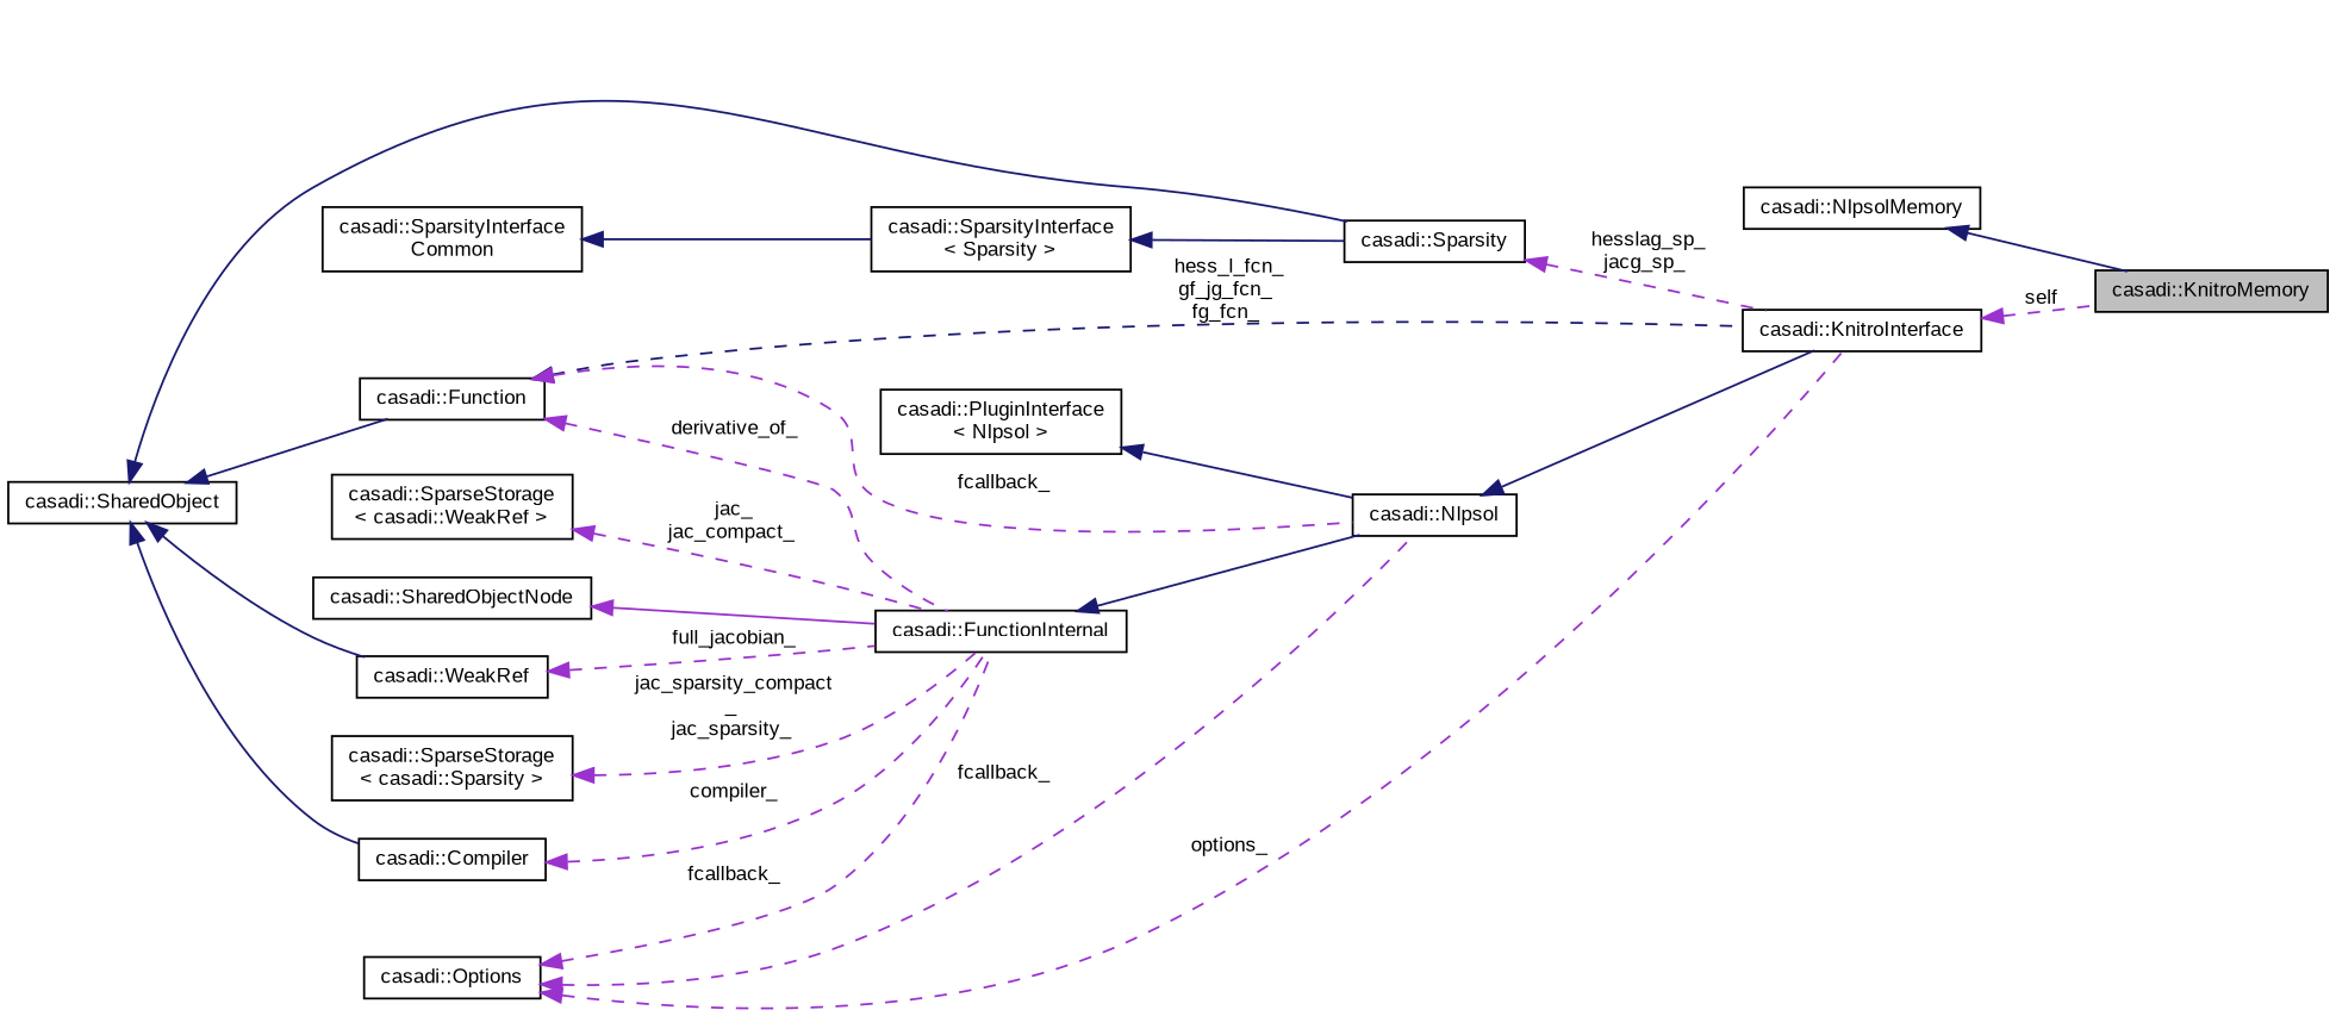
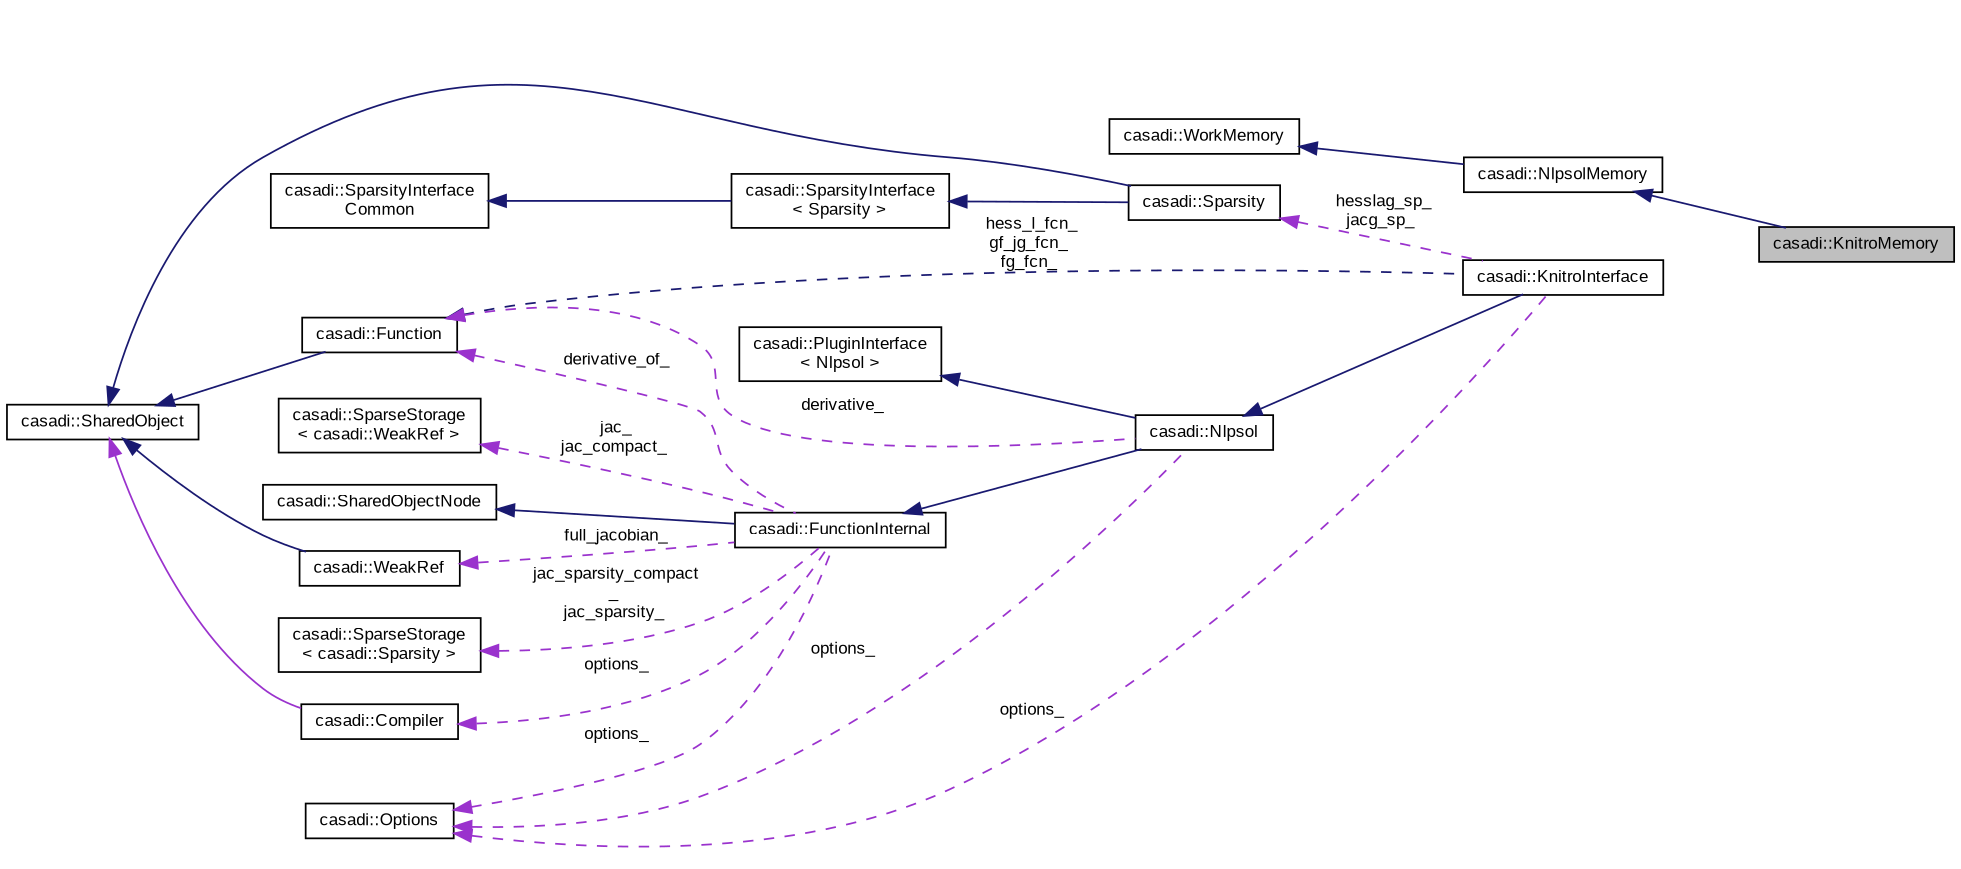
  digraph {
    fontname="Liberation Sans"
    rankdir=LR
    node [color=black fillcolor=white fontname="Liberation Sans" fontsize=10 shape=record style=filled]
    edge [color=midnightblue dir=back fontname="Liberation Sans" fontsize=10 labelfontname="FreeSans.ttf" labelfontsize=10 style=solid]
    n1 [fillcolor=grey75 fontcolor=black height=0.2 label="casadi::KnitroMemory" width=0.4]
    n2 [height=0.2 label="casadi::NlpsolMemory" width=0.4]
+   n3 [height=0.2 label="casadi::WorkMemory" width=0.4]
    n4 [height=0.2 label="casadi::KnitroInterface" width=0.4]
    n5 [height=0.2 label="casadi::Nlpsol" width=0.4]
    n6 [height=0.2 label="casadi::FunctionInternal" width=0.4]
    n7 [height=0.2 label="casadi::SharedObjectNode" width=0.4]
    n8 [height=0.2 label="casadi::WeakRef" width=0.4]
    n9 [height=0.2 label="casadi::SharedObject" width=0.4]
    n10 [height=0.2 label="casadi::Function" width=0.4]
    n11 [height=0.2 label="casadi::Compiler" width=0.4]
    n12 [height=0.2 label="casadi::Sparsity" width=0.4]
    n13 [height=0.2 label="casadi::SparseStorage\l\< casadi::WeakRef \>" width=0.4]
    n14 [height=0.2 label="casadi::Options" width=0.4]
    n15 [height=0.2 label="casadi::SparseStorage\l\< casadi::Sparsity \>" width=0.4]
    n16 [height=0.2 label="casadi::PluginInterface\l\< Nlpsol \>" width=0.4]
    n17 [height=0.2 label="casadi::SparsityInterface\l\< Sparsity \>" width=0.4]
    n18 [height=0.2 label="casadi::SparsityInterface\lCommon" width=0.4]
    n2 -> n1
-   n4 -> n1 [color=darkorchid3 label=" self" style=dashed]
+   n3 -> n2
    n5 -> n4
    n6 -> n5
-   n7 -> n6 [color=darkorchid3]
+   n7 -> n6
    n8 -> n6 [color=darkorchid3 label=" full_jacobian_" style=dashed]
    n9 -> n8
    n9 -> n10
-   n9 -> n11
+   n9 -> n11 [color=darkorchid3]
    n9 -> n12
    n10 -> n4 [label=" hess_l_fcn_\ngf_jg_fcn_\nfg_fcn_" style=dashed]
-   n10 -> n5 [color=darkorchid3 label=" fcallback_" style=dashed]
+   n10 -> n5 [color=darkorchid3 label=" derivative_" style=dashed]
    n10 -> n6 [color=darkorchid3 label=" derivative_of_" style=dashed]
-   n11 -> n6 [color=darkorchid3 label=" compiler_" style=dashed]
+   n11 -> n6 [color=darkorchid3 label=" options_" style=dashed]
    n12 -> n4 [color=darkorchid3 label=" hesslag_sp_\njacg_sp_" style=dashed]
    n13 -> n6 [color=darkorchid3 label=" jac_\njac_compact_" style=dashed]
    n14 -> n4 [color=darkorchid3 label=" options_" style=dashed]
-   n14 -> n5 [color=darkorchid3 label=" fcallback_" style=dashed]
-   n14 -> n6 [color=darkorchid3 label=" fcallback_" style=dashed]
+   n14 -> n5 [color=darkorchid3 label=" options_" style=dashed]
+   n14 -> n6 [color=darkorchid3 label=" options_" style=dashed]
    n15 -> n6 [color=darkorchid3 label=" jac_sparsity_compact\l_\njac_sparsity_" style=dashed]
    n16 -> n5
    n17 -> n12
    n18 -> n17
  }
